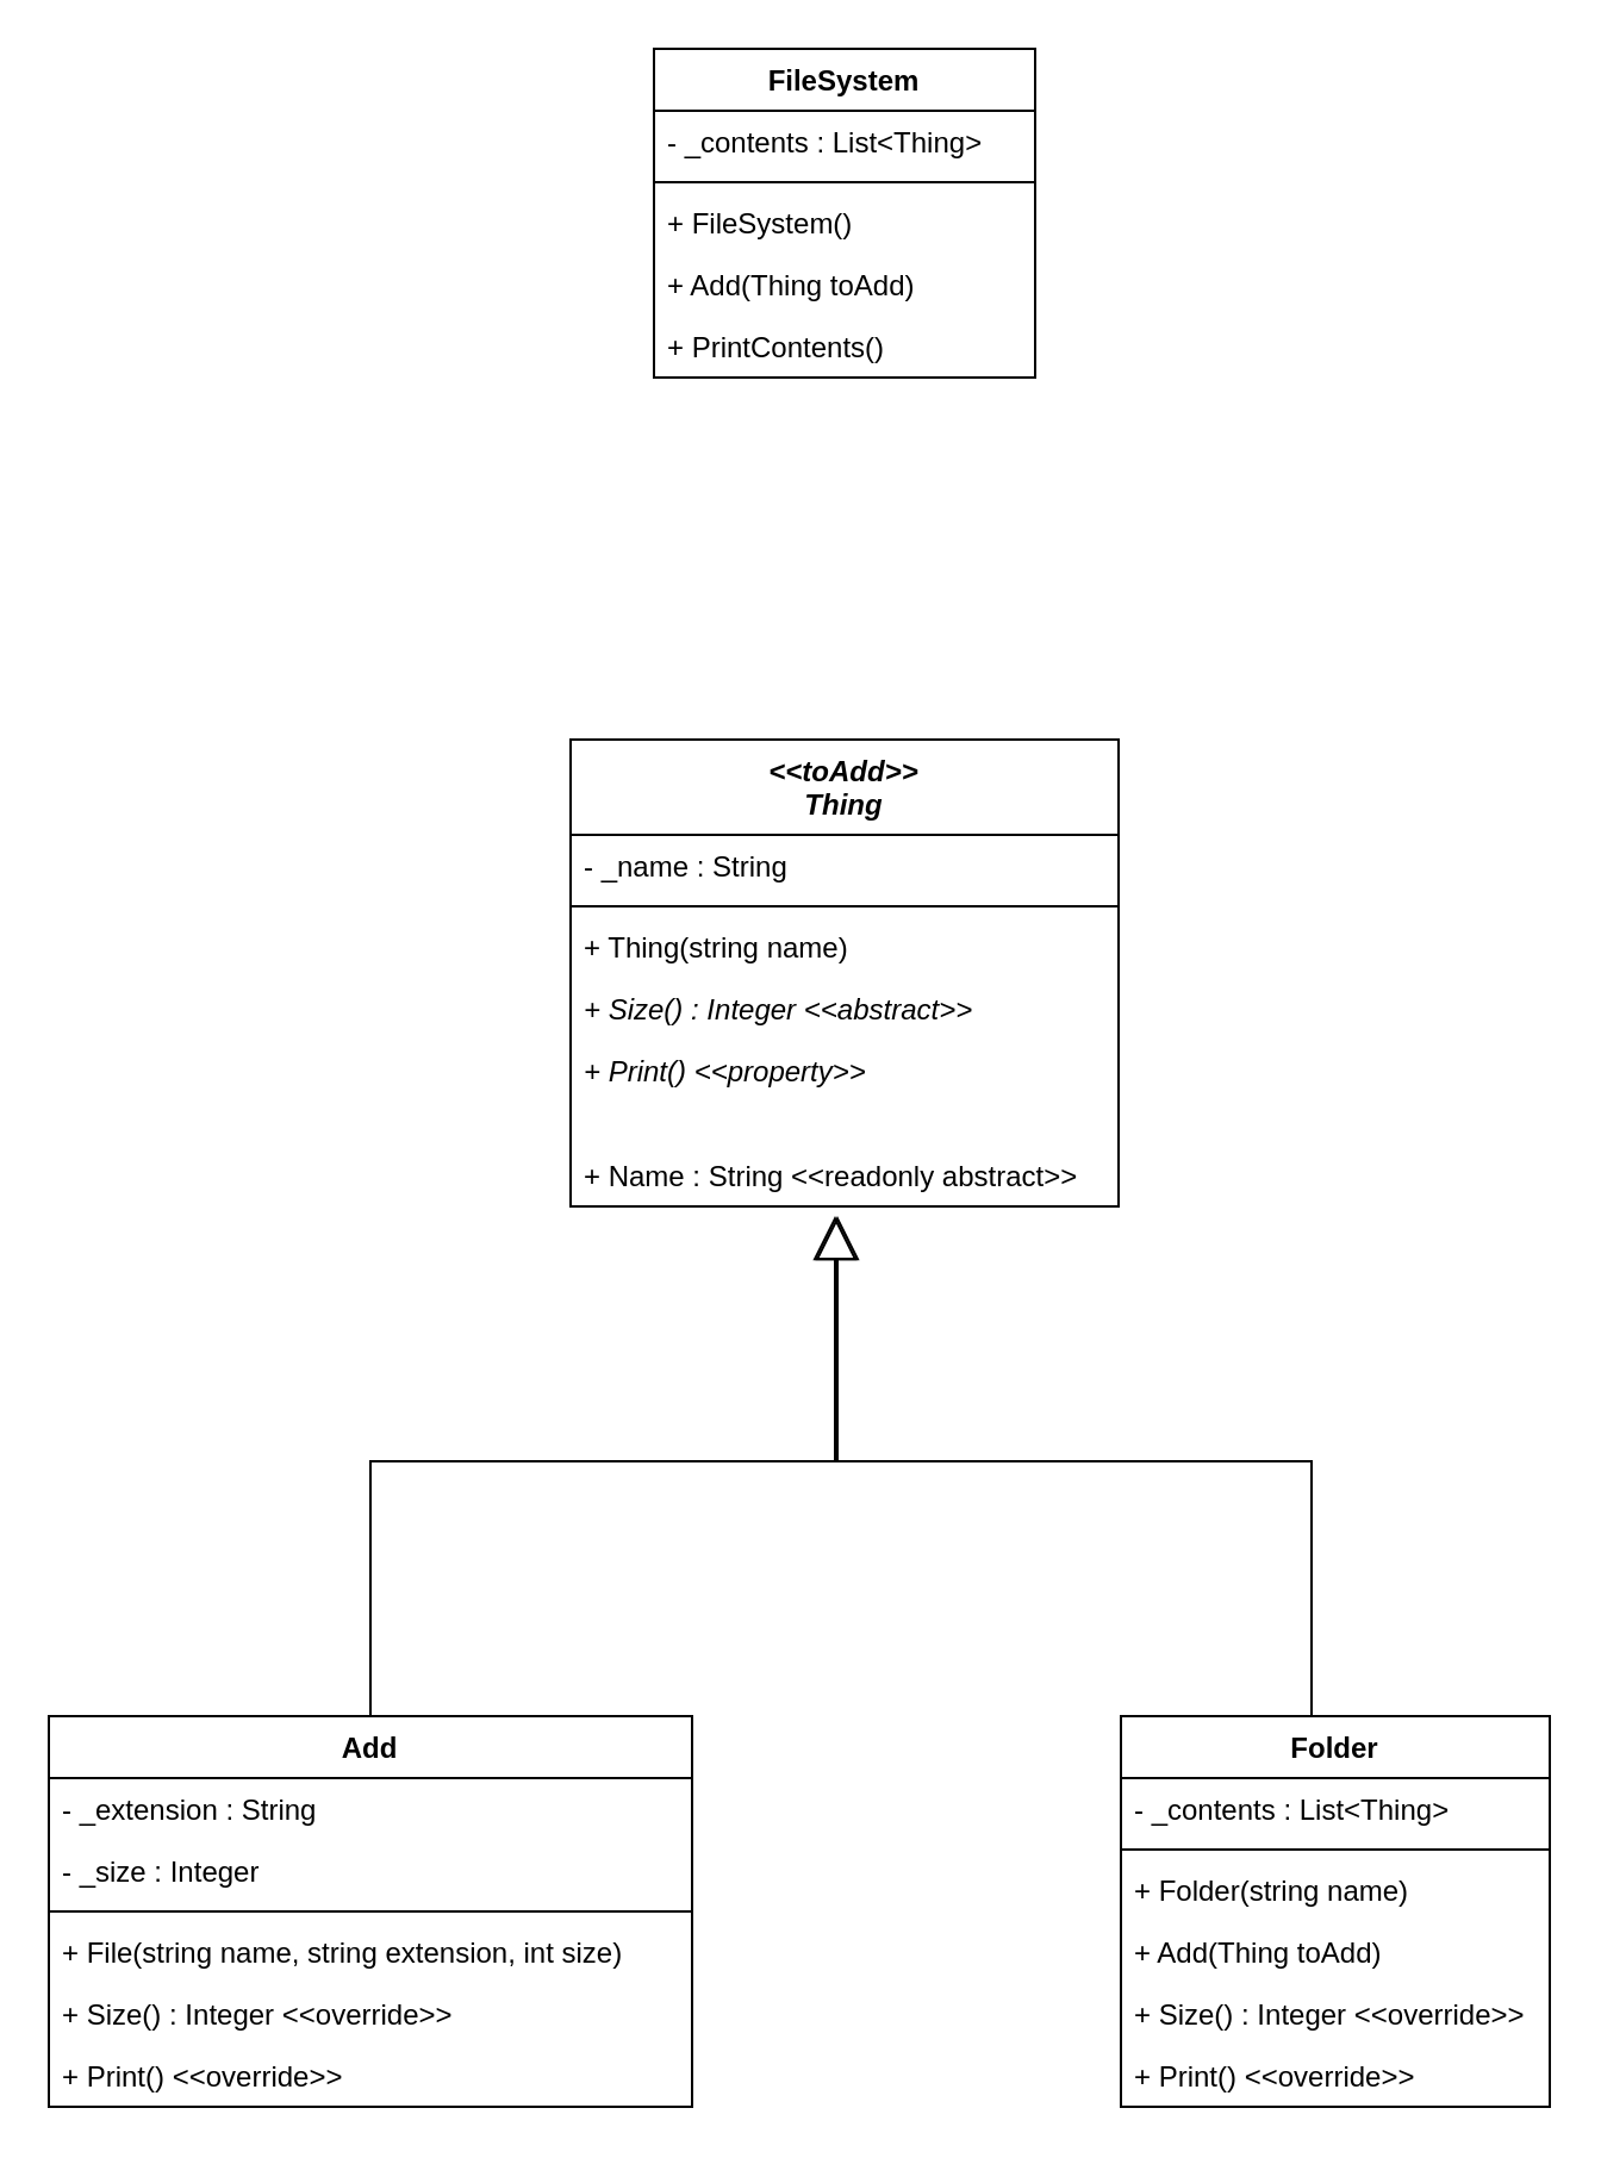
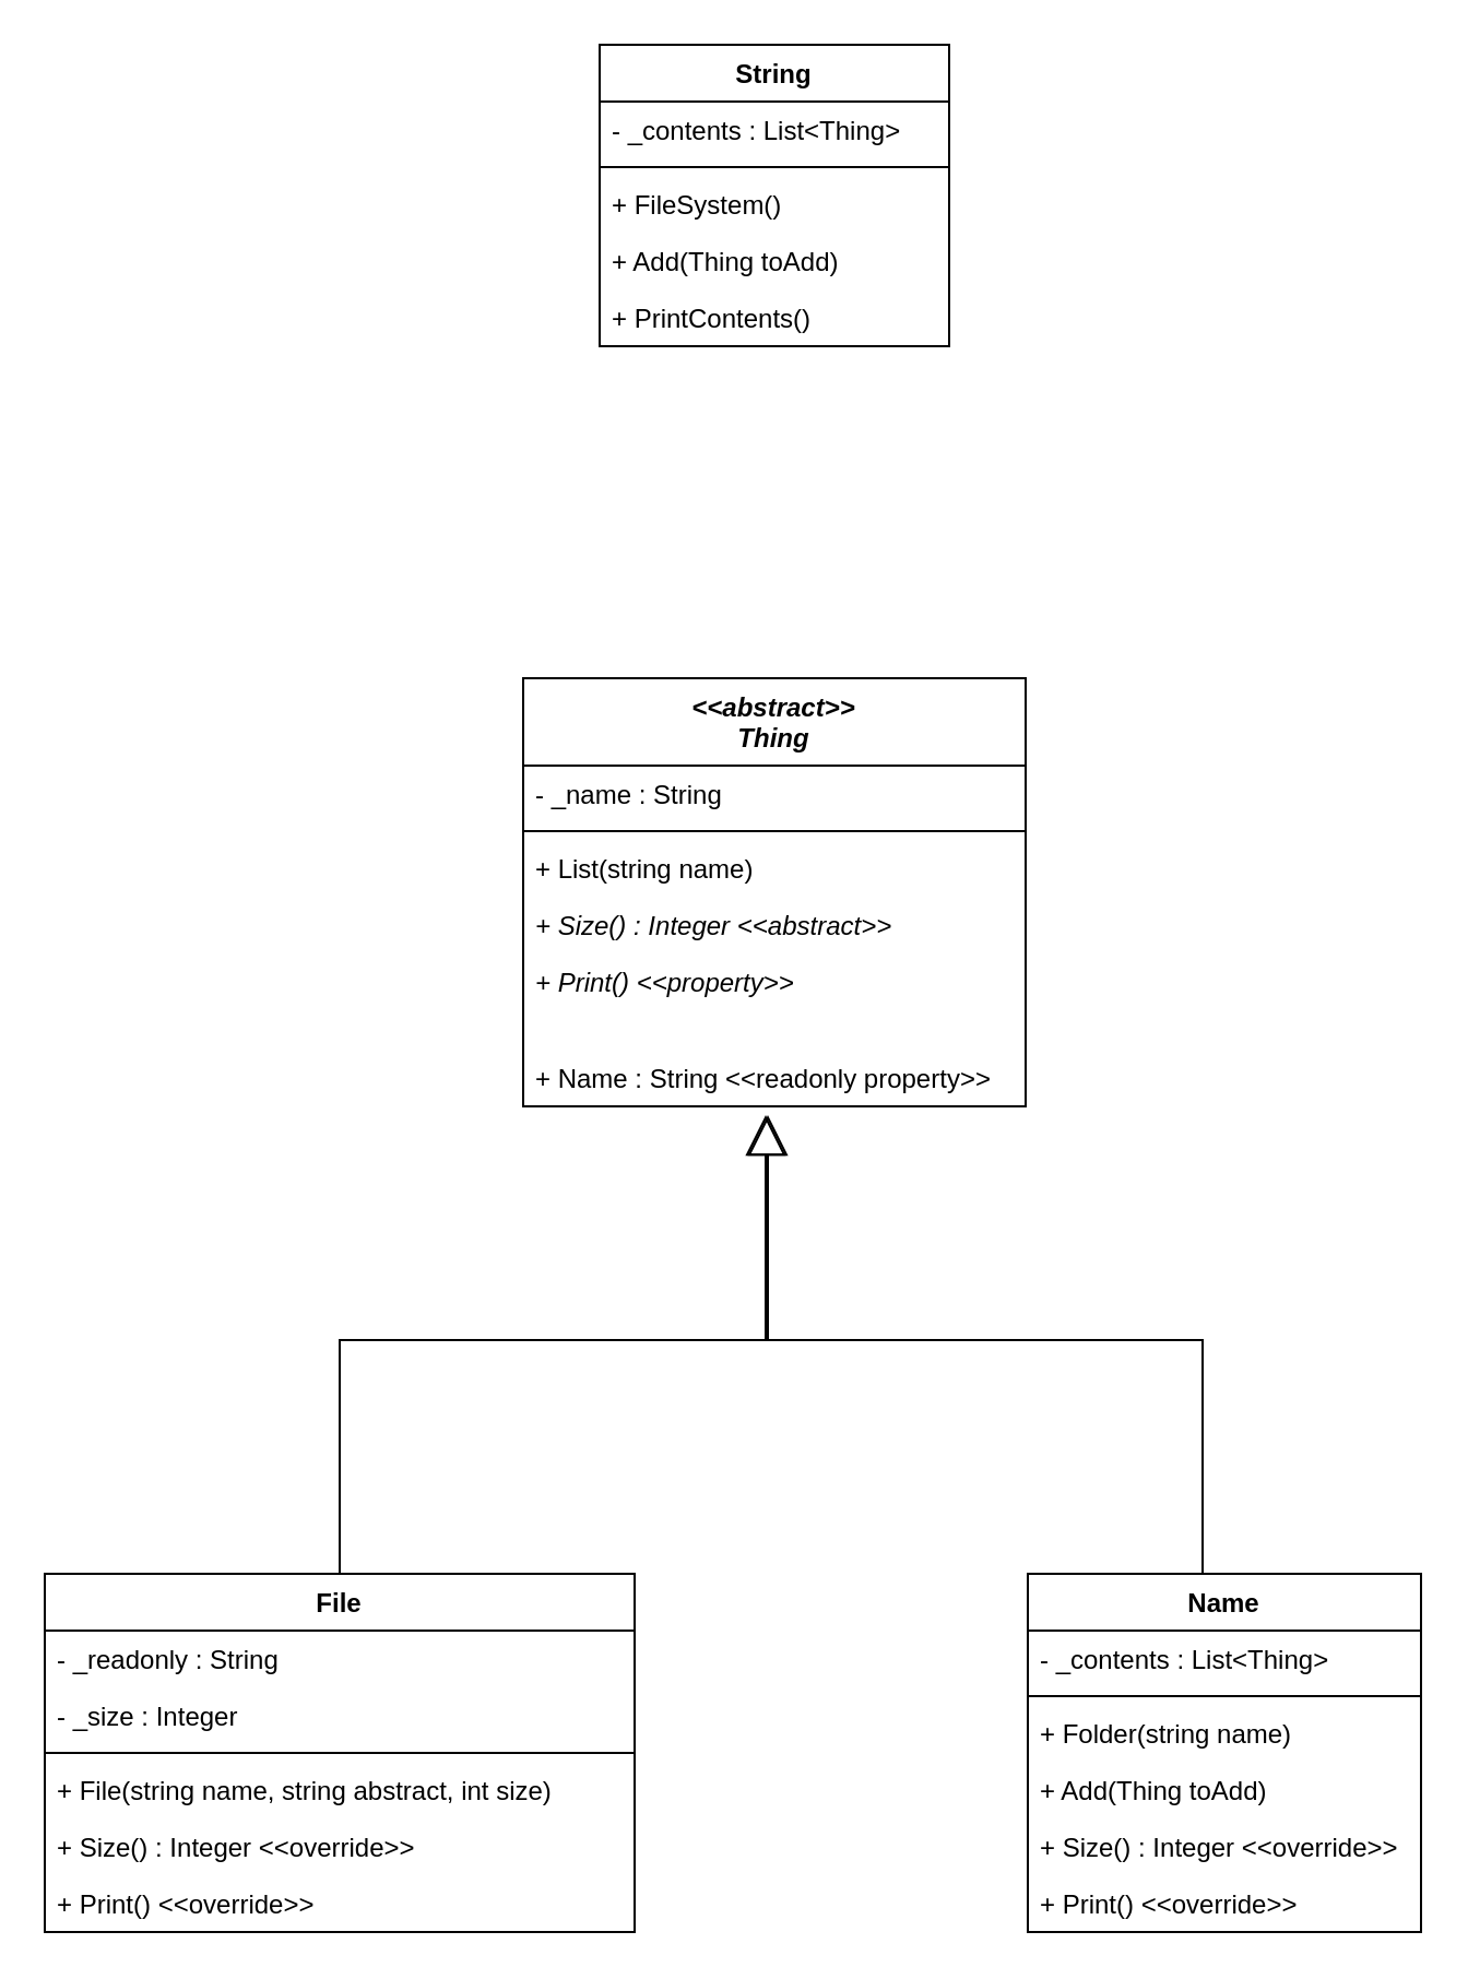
  <mxCell id="0" />
  <mxCell id="1" parent="0" />
- <mxCell id="2" value="FileSystem" style="swimlane;fontStyle=1;align=center;verticalAlign=top;childLayout=stackLayout;horizontal=1;startSize=26;horizontalStack=0;resizeParent=1;resizeParentMax=0;resizeLast=0;collapsible=1;marginBottom=0;whiteSpace=wrap;html=1;" parent="1" vertex="1"><mxGeometry x="274" y="20" width="160" height="138" as="geometry" /></mxCell>
+ <mxCell id="2" value="String" style="swimlane;fontStyle=1;align=center;verticalAlign=top;childLayout=stackLayout;horizontal=1;startSize=26;horizontalStack=0;resizeParent=1;resizeParentMax=0;resizeLast=0;collapsible=1;marginBottom=0;whiteSpace=wrap;html=1;" parent="1" vertex="1"><mxGeometry x="274" y="20" width="160" height="138" as="geometry" /></mxCell>
  <mxCell id="3" value="- _contents : List&amp;lt;Thing&amp;gt;" style="text;strokeColor=none;fillColor=none;align=left;verticalAlign=top;spacingLeft=4;spacingRight=4;overflow=hidden;rotatable=0;points=[[0,0.5],[1,0.5]];portConstraint=eastwest;whiteSpace=wrap;html=1;" parent="2" vertex="1"><mxGeometry y="26" width="160" height="26" as="geometry" /></mxCell>
  <mxCell id="4" value="" style="line;strokeWidth=1;fillColor=none;align=left;verticalAlign=middle;spacingTop=-1;spacingLeft=3;spacingRight=3;rotatable=0;labelPosition=right;points=[];portConstraint=eastwest;strokeColor=inherit;" parent="2" vertex="1"><mxGeometry y="52" width="160" height="8" as="geometry" /></mxCell>
  <mxCell id="5" value="+ FileSystem()" style="text;strokeColor=none;fillColor=none;align=left;verticalAlign=top;spacingLeft=4;spacingRight=4;overflow=hidden;rotatable=0;points=[[0,0.5],[1,0.5]];portConstraint=eastwest;whiteSpace=wrap;html=1;" parent="2" vertex="1"><mxGeometry y="60" width="160" height="26" as="geometry" /></mxCell>
  <mxCell id="6" value="+ Add(Thing toAdd)" style="text;strokeColor=none;fillColor=none;align=left;verticalAlign=top;spacingLeft=4;spacingRight=4;overflow=hidden;rotatable=0;points=[[0,0.5],[1,0.5]];portConstraint=eastwest;whiteSpace=wrap;html=1;" parent="2" vertex="1"><mxGeometry y="86" width="160" height="26" as="geometry" /></mxCell>
  <mxCell id="7" value="+&amp;nbsp;PrintContents()" style="text;strokeColor=none;fillColor=none;align=left;verticalAlign=top;spacingLeft=4;spacingRight=4;overflow=hidden;rotatable=0;points=[[0,0.5],[1,0.5]];portConstraint=eastwest;whiteSpace=wrap;html=1;" parent="2" vertex="1"><mxGeometry y="112" width="160" height="26" as="geometry" /></mxCell>
- <mxCell id="8" value="&lt;i&gt;&amp;lt;&amp;lt;toAdd&amp;gt;&amp;gt;&lt;/i&gt;&lt;div&gt;&lt;i&gt;Thing&lt;/i&gt;&lt;/div&gt;" style="swimlane;fontStyle=1;align=center;verticalAlign=top;childLayout=stackLayout;horizontal=1;startSize=40;horizontalStack=0;resizeParent=1;resizeParentMax=0;resizeLast=0;collapsible=1;marginBottom=0;whiteSpace=wrap;html=1;" parent="1" vertex="1"><mxGeometry x="239" y="310" width="230" height="196" as="geometry" /></mxCell>
+ <mxCell id="8" value="&lt;i&gt;&amp;lt;&amp;lt;abstract&amp;gt;&amp;gt;&lt;/i&gt;&lt;div&gt;&lt;i&gt;Thing&lt;/i&gt;&lt;/div&gt;" style="swimlane;fontStyle=1;align=center;verticalAlign=top;childLayout=stackLayout;horizontal=1;startSize=40;horizontalStack=0;resizeParent=1;resizeParentMax=0;resizeLast=0;collapsible=1;marginBottom=0;whiteSpace=wrap;html=1;" parent="1" vertex="1"><mxGeometry x="239" y="310" width="230" height="196" as="geometry" /></mxCell>
  <mxCell id="9" value="- _name : String" style="text;strokeColor=none;fillColor=none;align=left;verticalAlign=top;spacingLeft=4;spacingRight=4;overflow=hidden;rotatable=0;points=[[0,0.5],[1,0.5]];portConstraint=eastwest;whiteSpace=wrap;html=1;" parent="8" vertex="1"><mxGeometry y="40" width="230" height="26" as="geometry" /></mxCell>
  <mxCell id="10" value="" style="line;strokeWidth=1;fillColor=none;align=left;verticalAlign=middle;spacingTop=-1;spacingLeft=3;spacingRight=3;rotatable=0;labelPosition=right;points=[];portConstraint=eastwest;strokeColor=inherit;" parent="8" vertex="1"><mxGeometry y="66" width="230" height="8" as="geometry" /></mxCell>
- <mxCell id="11" value="+ Thing(string name)" style="text;strokeColor=none;fillColor=none;align=left;verticalAlign=top;spacingLeft=4;spacingRight=4;overflow=hidden;rotatable=0;points=[[0,0.5],[1,0.5]];portConstraint=eastwest;whiteSpace=wrap;html=1;" parent="8" vertex="1"><mxGeometry y="74" width="230" height="26" as="geometry" /></mxCell>
+ <mxCell id="11" value="+ List(string name)" style="text;strokeColor=none;fillColor=none;align=left;verticalAlign=top;spacingLeft=4;spacingRight=4;overflow=hidden;rotatable=0;points=[[0,0.5],[1,0.5]];portConstraint=eastwest;whiteSpace=wrap;html=1;" parent="8" vertex="1"><mxGeometry y="74" width="230" height="26" as="geometry" /></mxCell>
  <mxCell id="12" value="&lt;i&gt;+ Size() : Integer &amp;lt;&amp;lt;abstract&amp;gt;&amp;gt;&lt;/i&gt;" style="text;strokeColor=none;fillColor=none;align=left;verticalAlign=top;spacingLeft=4;spacingRight=4;overflow=hidden;rotatable=0;points=[[0,0.5],[1,0.5]];portConstraint=eastwest;whiteSpace=wrap;html=1;" parent="8" vertex="1"><mxGeometry y="100" width="230" height="26" as="geometry" /></mxCell>
  <mxCell id="13" value="&lt;i&gt;+ Print() &amp;lt;&amp;lt;property&amp;gt;&amp;gt;&lt;/i&gt;" style="text;strokeColor=none;fillColor=none;align=left;verticalAlign=top;spacingLeft=4;spacingRight=4;overflow=hidden;rotatable=0;points=[[0,0.5],[1,0.5]];portConstraint=eastwest;whiteSpace=wrap;html=1;" parent="8" vertex="1"><mxGeometry y="126" width="230" height="44" as="geometry" /></mxCell>
- <mxCell id="14" value="+ Name : String &amp;lt;&amp;lt;readonly abstract&amp;gt;&amp;gt;" style="text;strokeColor=none;fillColor=none;align=left;verticalAlign=top;spacingLeft=4;spacingRight=4;overflow=hidden;rotatable=0;points=[[0,0.5],[1,0.5]];portConstraint=eastwest;whiteSpace=wrap;html=1;" parent="8" vertex="1"><mxGeometry y="170" width="230" height="26" as="geometry" /></mxCell>
- <mxCell id="15" value="Add" style="swimlane;fontStyle=1;align=center;verticalAlign=top;childLayout=stackLayout;horizontal=1;startSize=26;horizontalStack=0;resizeParent=1;resizeParentMax=0;resizeLast=0;collapsible=1;marginBottom=0;whiteSpace=wrap;html=1;" parent="1" vertex="1"><mxGeometry x="20" y="720" width="270" height="164" as="geometry" /></mxCell>
- <mxCell id="16" value="- _extension : String" style="text;strokeColor=none;fillColor=none;align=left;verticalAlign=top;spacingLeft=4;spacingRight=4;overflow=hidden;rotatable=0;points=[[0,0.5],[1,0.5]];portConstraint=eastwest;whiteSpace=wrap;html=1;" parent="15" vertex="1"><mxGeometry y="26" width="270" height="26" as="geometry" /></mxCell>
+ <mxCell id="14" value="+ Name : String &amp;lt;&amp;lt;readonly property&amp;gt;&amp;gt;" style="text;strokeColor=none;fillColor=none;align=left;verticalAlign=top;spacingLeft=4;spacingRight=4;overflow=hidden;rotatable=0;points=[[0,0.5],[1,0.5]];portConstraint=eastwest;whiteSpace=wrap;html=1;" parent="8" vertex="1"><mxGeometry y="170" width="230" height="26" as="geometry" /></mxCell>
+ <mxCell id="15" value="File" style="swimlane;fontStyle=1;align=center;verticalAlign=top;childLayout=stackLayout;horizontal=1;startSize=26;horizontalStack=0;resizeParent=1;resizeParentMax=0;resizeLast=0;collapsible=1;marginBottom=0;whiteSpace=wrap;html=1;" parent="1" vertex="1"><mxGeometry x="20" y="720" width="270" height="164" as="geometry" /></mxCell>
+ <mxCell id="16" value="- _readonly : String" style="text;strokeColor=none;fillColor=none;align=left;verticalAlign=top;spacingLeft=4;spacingRight=4;overflow=hidden;rotatable=0;points=[[0,0.5],[1,0.5]];portConstraint=eastwest;whiteSpace=wrap;html=1;" parent="15" vertex="1"><mxGeometry y="26" width="270" height="26" as="geometry" /></mxCell>
  <mxCell id="17" value="- _size : Integer" style="text;strokeColor=none;fillColor=none;align=left;verticalAlign=top;spacingLeft=4;spacingRight=4;overflow=hidden;rotatable=0;points=[[0,0.5],[1,0.5]];portConstraint=eastwest;whiteSpace=wrap;html=1;" parent="15" vertex="1"><mxGeometry y="52" width="270" height="26" as="geometry" /></mxCell>
  <mxCell id="18" value="" style="line;strokeWidth=1;fillColor=none;align=left;verticalAlign=middle;spacingTop=-1;spacingLeft=3;spacingRight=3;rotatable=0;labelPosition=right;points=[];portConstraint=eastwest;strokeColor=inherit;" parent="15" vertex="1"><mxGeometry y="78" width="270" height="8" as="geometry" /></mxCell>
- <mxCell id="19" value="+ File(string name, string extension, int size)" style="text;strokeColor=none;fillColor=none;align=left;verticalAlign=top;spacingLeft=4;spacingRight=4;overflow=hidden;rotatable=0;points=[[0,0.5],[1,0.5]];portConstraint=eastwest;whiteSpace=wrap;html=1;" parent="15" vertex="1"><mxGeometry y="86" width="270" height="26" as="geometry" /></mxCell>
+ <mxCell id="19" value="+ File(string name, string abstract, int size)" style="text;strokeColor=none;fillColor=none;align=left;verticalAlign=top;spacingLeft=4;spacingRight=4;overflow=hidden;rotatable=0;points=[[0,0.5],[1,0.5]];portConstraint=eastwest;whiteSpace=wrap;html=1;" parent="15" vertex="1"><mxGeometry y="86" width="270" height="26" as="geometry" /></mxCell>
  <mxCell id="20" value="+ Size() : Integer &amp;lt;&amp;lt;override&amp;gt;&amp;gt;" style="text;strokeColor=none;fillColor=none;align=left;verticalAlign=top;spacingLeft=4;spacingRight=4;overflow=hidden;rotatable=0;points=[[0,0.5],[1,0.5]];portConstraint=eastwest;whiteSpace=wrap;html=1;" parent="15" vertex="1"><mxGeometry y="112" width="270" height="26" as="geometry" /></mxCell>
  <mxCell id="21" value="+ Print() &amp;lt;&amp;lt;override&amp;gt;&amp;gt;" style="text;strokeColor=none;fillColor=none;align=left;verticalAlign=top;spacingLeft=4;spacingRight=4;overflow=hidden;rotatable=0;points=[[0,0.5],[1,0.5]];portConstraint=eastwest;whiteSpace=wrap;html=1;" parent="15" vertex="1"><mxGeometry y="138" width="270" height="26" as="geometry" /></mxCell>
- <mxCell id="22" value="Folder" style="swimlane;fontStyle=1;align=center;verticalAlign=top;childLayout=stackLayout;horizontal=1;startSize=26;horizontalStack=0;resizeParent=1;resizeParentMax=0;resizeLast=0;collapsible=1;marginBottom=0;whiteSpace=wrap;html=1;" parent="1" vertex="1"><mxGeometry x="470" y="720" width="180" height="164" as="geometry" /></mxCell>
+ <mxCell id="22" value="Name" style="swimlane;fontStyle=1;align=center;verticalAlign=top;childLayout=stackLayout;horizontal=1;startSize=26;horizontalStack=0;resizeParent=1;resizeParentMax=0;resizeLast=0;collapsible=1;marginBottom=0;whiteSpace=wrap;html=1;" parent="1" vertex="1"><mxGeometry x="470" y="720" width="180" height="164" as="geometry" /></mxCell>
  <mxCell id="23" value="- _contents : List&amp;lt;Thing&amp;gt;" style="text;strokeColor=none;fillColor=none;align=left;verticalAlign=top;spacingLeft=4;spacingRight=4;overflow=hidden;rotatable=0;points=[[0,0.5],[1,0.5]];portConstraint=eastwest;whiteSpace=wrap;html=1;" parent="22" vertex="1"><mxGeometry y="26" width="180" height="26" as="geometry" /></mxCell>
  <mxCell id="24" value="" style="line;strokeWidth=1;fillColor=none;align=left;verticalAlign=middle;spacingTop=-1;spacingLeft=3;spacingRight=3;rotatable=0;labelPosition=right;points=[];portConstraint=eastwest;strokeColor=inherit;" parent="22" vertex="1"><mxGeometry y="52" width="180" height="8" as="geometry" /></mxCell>
  <mxCell id="25" value="+ Folder(string name)" style="text;strokeColor=none;fillColor=none;align=left;verticalAlign=top;spacingLeft=4;spacingRight=4;overflow=hidden;rotatable=0;points=[[0,0.5],[1,0.5]];portConstraint=eastwest;whiteSpace=wrap;html=1;" parent="22" vertex="1"><mxGeometry y="60" width="180" height="26" as="geometry" /></mxCell>
  <mxCell id="26" value="+ Add(Thing toAdd)" style="text;strokeColor=none;fillColor=none;align=left;verticalAlign=top;spacingLeft=4;spacingRight=4;overflow=hidden;rotatable=0;points=[[0,0.5],[1,0.5]];portConstraint=eastwest;whiteSpace=wrap;html=1;" parent="22" vertex="1"><mxGeometry y="86" width="180" height="26" as="geometry" /></mxCell>
  <mxCell id="27" value="+ Size() : Integer &amp;lt;&amp;lt;override&amp;gt;&amp;gt;" style="text;strokeColor=none;fillColor=none;align=left;verticalAlign=top;spacingLeft=4;spacingRight=4;overflow=hidden;rotatable=0;points=[[0,0.5],[1,0.5]];portConstraint=eastwest;whiteSpace=wrap;html=1;" parent="22" vertex="1"><mxGeometry y="112" width="180" height="26" as="geometry" /></mxCell>
  <mxCell id="28" value="+ Print() &amp;lt;&amp;lt;override&amp;gt;&amp;gt;" style="text;strokeColor=none;fillColor=none;align=left;verticalAlign=top;spacingLeft=4;spacingRight=4;overflow=hidden;rotatable=0;points=[[0,0.5],[1,0.5]];portConstraint=eastwest;whiteSpace=wrap;html=1;" parent="22" vertex="1"><mxGeometry y="138" width="180" height="26" as="geometry" /></mxCell>
  <mxCell id="29" value="" style="endArrow=block;endSize=16;endFill=0;html=1;rounded=0;exitX=0.5;exitY=0;exitDx=0;exitDy=0;edgeStyle=orthogonalEdgeStyle;" parent="1" source="15" edge="1"><mxGeometry width="160" relative="1" as="geometry"><mxPoint x="240" y="570" as="sourcePoint" /><mxPoint x="351" y="510" as="targetPoint" /><Array as="points"><mxPoint x="155" y="613" /><mxPoint x="351" y="613" /><mxPoint x="351" y="550" /></Array></mxGeometry></mxCell>
  <mxCell id="30" value="" style="endArrow=block;endSize=16;endFill=0;html=1;rounded=0;exitX=0.5;exitY=0;exitDx=0;exitDy=0;edgeStyle=orthogonalEdgeStyle;" parent="1" edge="1"><mxGeometry width="160" relative="1" as="geometry"><mxPoint x="550" y="720" as="sourcePoint" /><mxPoint x="350" y="510" as="targetPoint" /><Array as="points"><mxPoint x="550" y="613" /><mxPoint x="350" y="613" /><mxPoint x="350" y="560" /></Array></mxGeometry></mxCell>
